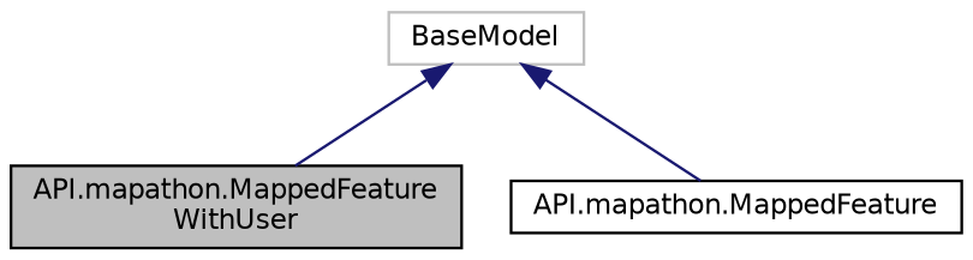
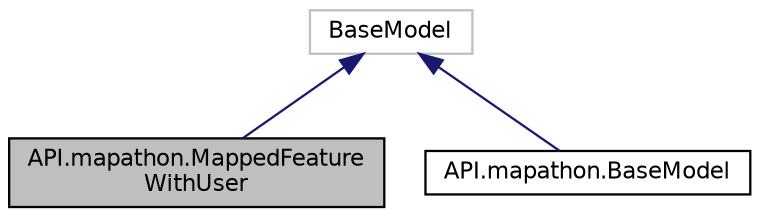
  digraph {
    node [color=black fillcolor=white fontname=Helvetica fontsize=10 shape=record style=filled]
    edge [color=midnightblue dir=back fontname=Helvetica fontsize=10 labelfontname=Helvetica labelfontsize=10 style=solid]
    n1 [fillcolor=grey75 fontcolor=black height=0.2 label="API.mapathon.MappedFeature\lWithUser" width=0.4]
-   n2 [height=0.2 label="API.mapathon.MappedFeature" width=0.4]
+   n2 [height=0.2 label="API.mapathon.BaseModel" width=0.4]
    n3 [color=grey75 height=0.2 label=BaseModel width=0.4]
    n3 -> n1
    n3 -> n2
  }
